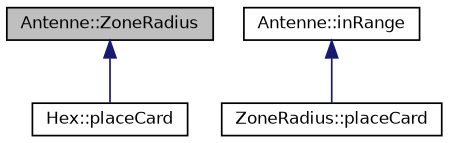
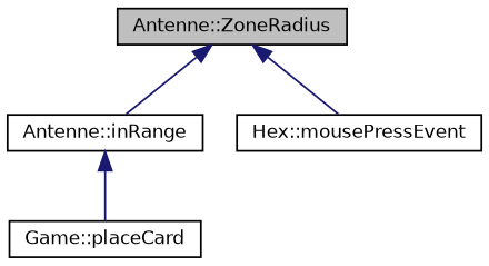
  digraph {
    rankdir=TB
    node [color=black fillcolor=white fontname=Helvetica fontsize=10 shape=record style=filled]
    edge [color=midnightblue dir=back fontname=Helvetica fontsize=10 labelfontname=Helvetica labelfontsize=10 style=solid]
    n1 [fillcolor=grey75 fontcolor=black height=0.2 label="Antenne::ZoneRadius" width=0.4]
    n2 [height=0.2 label="Antenne::inRange" width=0.4]
-   n3 [height=0.2 label="Hex::placeCard" width=0.4]
-   n4 [height=0.2 label="ZoneRadius::placeCard" width=0.4]
+   n3 [height=0.2 label="Hex::mousePressEvent" width=0.4]
+   n4 [height=0.2 label="Game::placeCard" width=0.4]
+   n1 -> n2
    n1 -> n3
    n2 -> n4
  }
